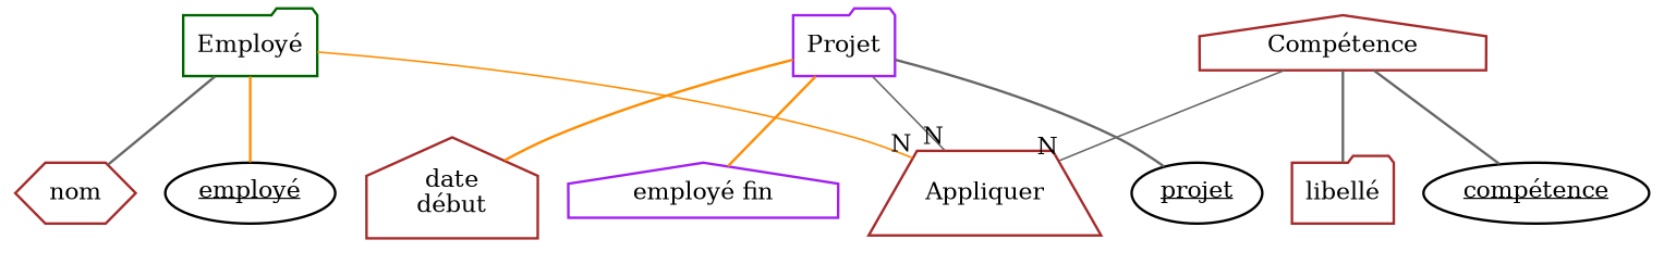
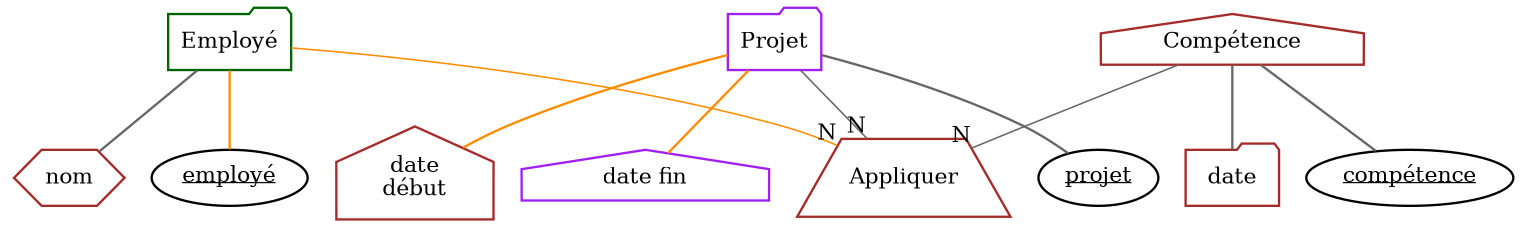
  graph {
    node [color=brown fillcolor="#FFFFFF" penwidth=1.5 shape=folder style=filled]
    edge [color=gray40 penwidth=1.5]
    n1 [color=darkgreen label="Employé"]
    n2 [label=nom shape=hexagon]
    n3 [label=<<u>employé</u>> shape=oval color=""]
    n4 [height=0.7 label=Appliquer shape=trapezium]
    n5 [color=purple label=Projet]
    n6 [label="date\ndébut" shape=house]
-   n7 [color=purple label="employé fin" shape=house]
+   n7 [color=purple label="date fin" shape=house]
    n8 [label=<<u>projet</u>> shape=oval color=""]
    n9 [label="Compétence" shape=house]
-   n10 [label="libellé"]
+   n10 [label=date]
    n11 [label=<<u>compétence</u>> shape=oval color=""]
    n1 -- n2
    n1 -- n3 [color=darkorange]
    n1 -- n4 [color=darkorange headlabel=N labeldistance=2 penwidth=1]
    n5 -- n4 [headlabel=N labeldistance=2 penwidth=1]
    n5 -- n6 [color=darkorange]
    n5 -- n7 [color=darkorange]
    n5 -- n8
    n9 -- n4 [headlabel=N labeldistance=2 penwidth=1]
    n9 -- n10
    n9 -- n11
  }
